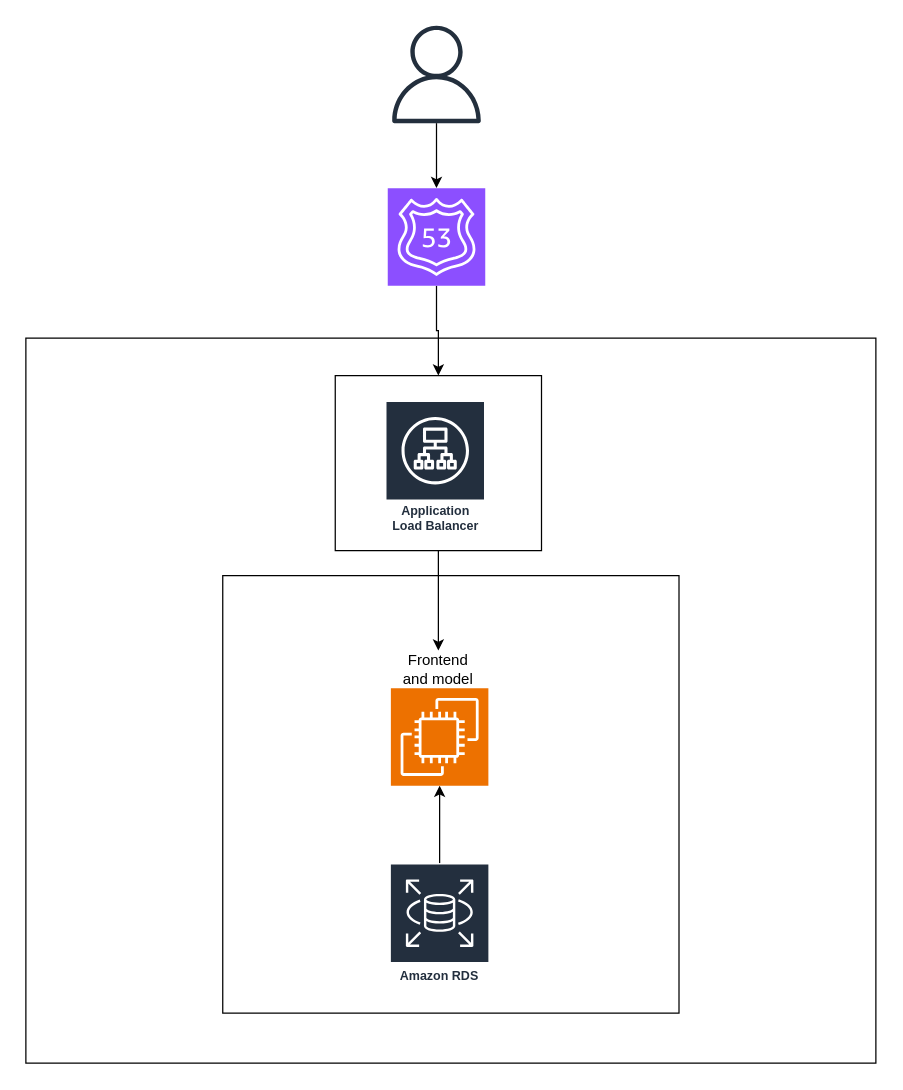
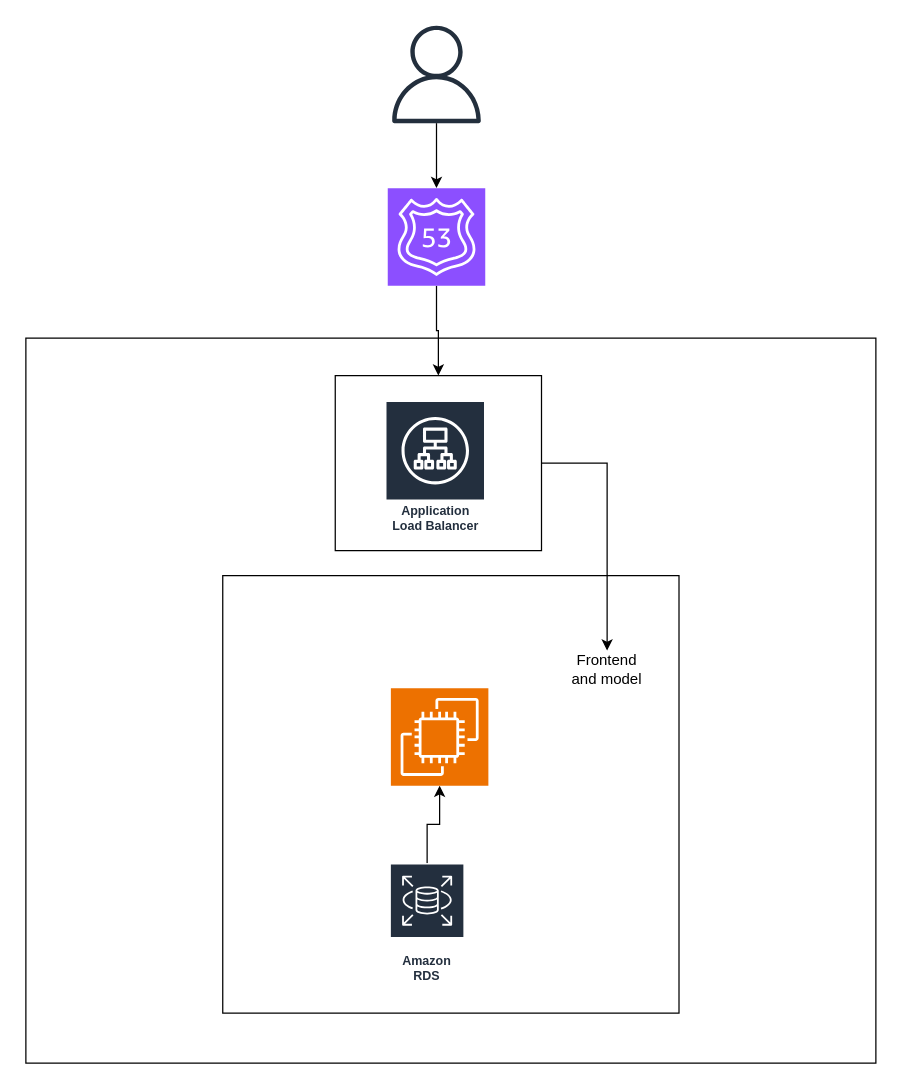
  <mxCell id="0" />
  <mxCell id="1" parent="0" />
  <mxCell id="2" value="" style="rounded=0;whiteSpace=wrap;html=1;" vertex="1" parent="1"><mxGeometry x="20" y="270" width="680" height="580" as="geometry" /></mxCell>
  <mxCell id="3" value="" style="whiteSpace=wrap;html=1;" vertex="1" parent="1"><mxGeometry x="177.5" y="460" width="365" height="350" as="geometry" /></mxCell>
  <mxCell id="4" value="" style="edgeStyle=orthogonalEdgeStyle;rounded=0;orthogonalLoop=1;jettySize=auto;html=1;" edge="1" parent="1" source="5" target="6"><mxGeometry relative="1" as="geometry" /></mxCell>
- <mxCell id="5" value="Amazon RDS" style="sketch=0;outlineConnect=0;fontColor=#232F3E;gradientColor=none;strokeColor=#ffffff;fillColor=#232F3E;dashed=0;verticalLabelPosition=middle;verticalAlign=bottom;align=center;html=1;whiteSpace=wrap;fontSize=10;fontStyle=1;spacing=3;shape=mxgraph.aws4.productIcon;prIcon=mxgraph.aws4.rds;" vertex="1" parent="1"><mxGeometry x="311" y="690" width="80" height="100" as="geometry" /></mxCell>
+ <mxCell id="5" value="Amazon RDS" style="sketch=0;outlineConnect=0;fontColor=#232F3E;gradientColor=none;strokeColor=#ffffff;fillColor=#232F3E;dashed=0;verticalLabelPosition=middle;verticalAlign=bottom;align=center;html=1;whiteSpace=wrap;fontSize=10;fontStyle=1;spacing=3;shape=mxgraph.aws4.productIcon;prIcon=mxgraph.aws4.rds;" vertex="1" parent="1"><mxGeometry x="311" y="690" width="60" height="100" as="geometry" /></mxCell>
  <mxCell id="6" value="" style="sketch=0;points=[[0,0,0],[0.25,0,0],[0.5,0,0],[0.75,0,0],[1,0,0],[0,1,0],[0.25,1,0],[0.5,1,0],[0.75,1,0],[1,1,0],[0,0.25,0],[0,0.5,0],[0,0.75,0],[1,0.25,0],[1,0.5,0],[1,0.75,0]];outlineConnect=0;fontColor=#232F3E;fillColor=#ED7100;strokeColor=#ffffff;dashed=0;verticalLabelPosition=bottom;verticalAlign=top;align=center;html=1;fontSize=12;fontStyle=0;aspect=fixed;shape=mxgraph.aws4.resourceIcon;resIcon=mxgraph.aws4.ec2;" vertex="1" parent="1"><mxGeometry x="312" y="550" width="78" height="78" as="geometry" /></mxCell>
- <mxCell id="7" value="Frontend and model" style="text;html=1;align=center;verticalAlign=middle;whiteSpace=wrap;rounded=0;" vertex="1" parent="1"><mxGeometry x="320" y="520" width="60" height="30" as="geometry" /></mxCell>
+ <mxCell id="7" value="Frontend and model" style="text;html=1;align=center;verticalAlign=middle;whiteSpace=wrap;rounded=0;" vertex="1" parent="1"><mxGeometry x="455" y="520" width="60" height="30" as="geometry" /></mxCell>
  <mxCell id="8" value="Application Load Balancer" style="sketch=0;outlineConnect=0;fontColor=#232F3E;gradientColor=none;strokeColor=#ffffff;fillColor=#232F3E;dashed=0;verticalLabelPosition=middle;verticalAlign=bottom;align=center;html=1;whiteSpace=wrap;fontSize=10;fontStyle=1;spacing=3;shape=mxgraph.aws4.productIcon;prIcon=mxgraph.aws4.application_load_balancer;" vertex="1" parent="1"><mxGeometry x="320" width="80" height="110" as="geometry" y="320" /></mxCell>
  <mxCell id="9" value="" style="edgeStyle=orthogonalEdgeStyle;rounded=0;orthogonalLoop=1;jettySize=auto;html=1;" edge="1" parent="1" source="10" target="12"><mxGeometry relative="1" as="geometry" /></mxCell>
  <mxCell id="10" value="" style="sketch=0;points=[[0,0,0],[0.25,0,0],[0.5,0,0],[0.75,0,0],[1,0,0],[0,1,0],[0.25,1,0],[0.5,1,0],[0.75,1,0],[1,1,0],[0,0.25,0],[0,0.5,0],[0,0.75,0],[1,0.25,0],[1,0.5,0],[1,0.75,0]];outlineConnect=0;fontColor=#232F3E;fillColor=#8C4FFF;strokeColor=#ffffff;dashed=0;verticalLabelPosition=bottom;verticalAlign=top;align=center;html=1;fontSize=12;fontStyle=0;aspect=fixed;shape=mxgraph.aws4.resourceIcon;resIcon=mxgraph.aws4.route_53;" vertex="1" parent="1"><mxGeometry x="309.5" y="150" width="78" height="78" as="geometry" /></mxCell>
  <mxCell id="11" value="" style="edgeStyle=orthogonalEdgeStyle;rounded=0;orthogonalLoop=1;jettySize=auto;html=1;" edge="1" parent="1" source="12" target="7"><mxGeometry relative="1" as="geometry" /></mxCell>
  <mxCell id="12" value="" style="rounded=0;whiteSpace=wrap;html=1;" vertex="1" parent="1"><mxGeometry x="267.5" y="300" width="165" height="140" as="geometry" /></mxCell>
  <mxCell id="13" value="Application Load Balancer" style="sketch=0;outlineConnect=0;fontColor=#232F3E;gradientColor=none;strokeColor=#ffffff;fillColor=#232F3E;dashed=0;verticalLabelPosition=middle;verticalAlign=bottom;align=center;html=1;whiteSpace=wrap;fontSize=10;fontStyle=1;spacing=3;shape=mxgraph.aws4.productIcon;prIcon=mxgraph.aws4.application_load_balancer;" vertex="1" parent="1"><mxGeometry x="307.5" width="80" height="110" as="geometry" y="320" /></mxCell>
  <mxCell id="14" value="" style="edgeStyle=orthogonalEdgeStyle;rounded=0;orthogonalLoop=1;jettySize=auto;html=1;" edge="1" parent="1" source="15" target="10"><mxGeometry relative="1" as="geometry" /></mxCell>
  <mxCell id="15" value="" style="sketch=0;outlineConnect=0;fontColor=#232F3E;gradientColor=none;fillColor=#232F3D;strokeColor=none;dashed=0;verticalLabelPosition=bottom;verticalAlign=top;align=center;html=1;fontSize=12;fontStyle=0;aspect=fixed;pointerEvents=1;shape=mxgraph.aws4.user;" vertex="1" parent="1"><mxGeometry x="309.5" y="20" width="78" height="78" as="geometry" /></mxCell>
